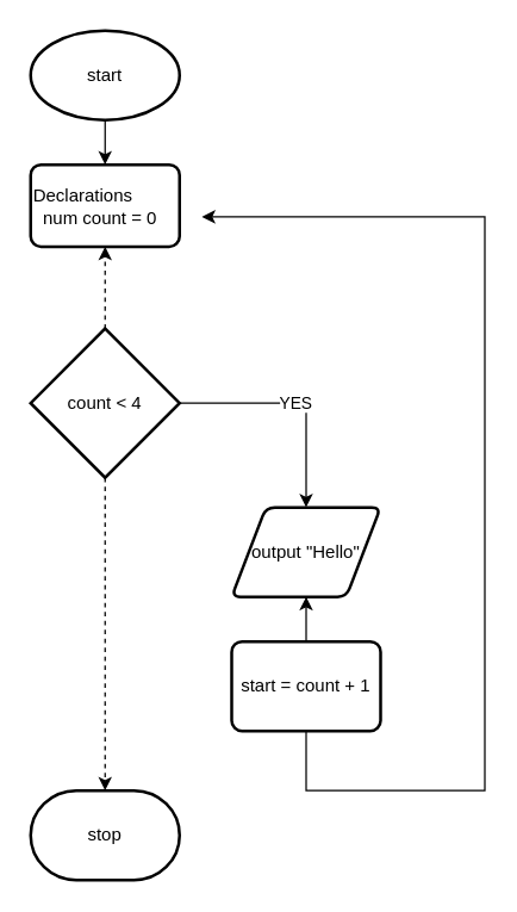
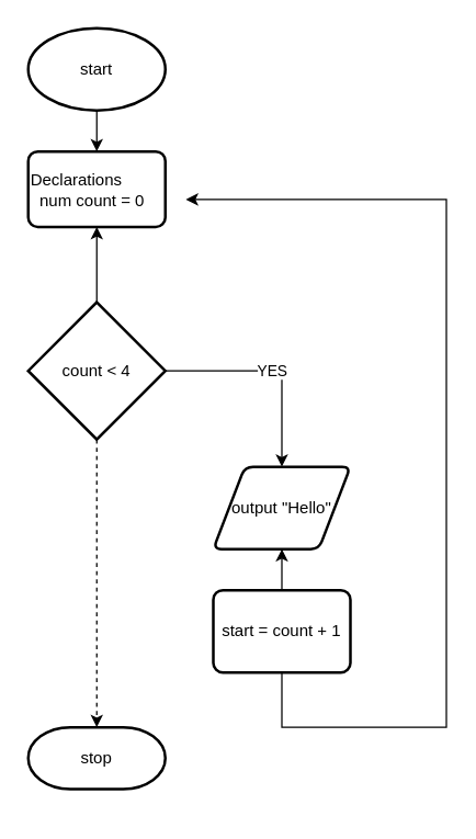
  <mxCell id="0" />
  <mxCell id="1" parent="0" />
  <mxCell id="2" value="" style="edgeStyle=orthogonalEdgeStyle;rounded=0;orthogonalLoop=1;jettySize=auto;html=1;" edge="1" parent="1" source="3" target="4"><mxGeometry relative="1" as="geometry" /></mxCell>
  <mxCell id="3" value="start" style="strokeWidth=2;html=1;shape=mxgraph.flowchart.start_1;whiteSpace=wrap;" vertex="1" parent="1"><mxGeometry x="20" y="20" width="100" height="60" as="geometry" /></mxCell>
  <mxCell id="4" value="Declarations&lt;div&gt;&amp;nbsp; num count = 0&lt;br&gt;&lt;/div&gt;" style="rounded=1;whiteSpace=wrap;html=1;absoluteArcSize=1;arcSize=14;strokeWidth=2;align=left;" vertex="1" parent="1"><mxGeometry x="20" y="110" width="100" height="55" as="geometry" /></mxCell>
- <mxCell id="5" value="" style="edgeStyle=orthogonalEdgeStyle;rounded=0;orthogonalLoop=1;jettySize=auto;html=1;dashed=1;" edge="1" parent="1" source="7" target="4"><mxGeometry relative="1" as="geometry" /></mxCell>
+ <mxCell id="5" value="" style="edgeStyle=orthogonalEdgeStyle;rounded=0;orthogonalLoop=1;jettySize=auto;html=1;" edge="1" parent="1" source="7" target="4"><mxGeometry relative="1" as="geometry" /></mxCell>
  <mxCell id="6" value="YES" style="edgeStyle=orthogonalEdgeStyle;rounded=0;orthogonalLoop=1;jettySize=auto;html=1;" edge="1" parent="1" source="7" target="8"><mxGeometry relative="1" as="geometry" /></mxCell>
  <mxCell id="7" value="count &amp;lt; 4" style="strokeWidth=2;html=1;shape=mxgraph.flowchart.decision;whiteSpace=wrap;" vertex="1" parent="1"><mxGeometry x="20" y="220" width="100" height="100" as="geometry" /></mxCell>
  <mxCell id="8" value="output &quot;Hello&quot;" style="shape=parallelogram;html=1;strokeWidth=2;perimeter=parallelogramPerimeter;whiteSpace=wrap;rounded=1;arcSize=12;size=0.23;" vertex="1" parent="1"><mxGeometry x="155" y="340" width="100" height="60" as="geometry" /></mxCell>
  <mxCell id="9" value="" style="edgeStyle=orthogonalEdgeStyle;rounded=0;orthogonalLoop=1;jettySize=auto;html=1;" edge="1" parent="1" source="11" target="8"><mxGeometry relative="1" as="geometry" /></mxCell>
  <mxCell id="10" style="edgeStyle=orthogonalEdgeStyle;rounded=0;orthogonalLoop=1;jettySize=auto;html=1;" edge="1" parent="1" source="11"><mxGeometry relative="1" as="geometry"><mxPoint x="135" y="145" as="targetPoint" /><Array as="points"><mxPoint x="205" y="530" /><mxPoint x="325" y="530" /><mxPoint x="325" y="145" /></Array></mxGeometry></mxCell>
  <mxCell id="11" value="start = count + 1" style="rounded=1;whiteSpace=wrap;html=1;absoluteArcSize=1;arcSize=14;strokeWidth=2;" vertex="1" parent="1"><mxGeometry x="155" y="430" width="100" height="60" as="geometry" /></mxCell>
  <mxCell id="12" style="edgeStyle=orthogonalEdgeStyle;rounded=0;orthogonalLoop=1;jettySize=auto;html=1;exitX=0.5;exitY=1;exitDx=0;exitDy=0;" edge="1" parent="1" source="11" target="11"><mxGeometry relative="1" as="geometry" /></mxCell>
- <mxCell id="13" value="stop" style="strokeWidth=2;html=1;shape=mxgraph.flowchart.terminator;whiteSpace=wrap;" vertex="1" parent="1"><mxGeometry x="20" y="530" width="100" height="60" as="geometry" /></mxCell>
+ <mxCell id="13" value="stop" style="strokeWidth=2;html=1;shape=mxgraph.flowchart.terminator;whiteSpace=wrap;" vertex="1" parent="1"><mxGeometry x="20" y="530" width="100" height="45" as="geometry" /></mxCell>
  <mxCell id="14" style="edgeStyle=orthogonalEdgeStyle;rounded=0;orthogonalLoop=1;jettySize=auto;html=1;entryX=0.5;entryY=0;entryDx=0;entryDy=0;entryPerimeter=0;dashed=1;" edge="1" parent="1" source="7" target="13"><mxGeometry relative="1" as="geometry" /></mxCell>
